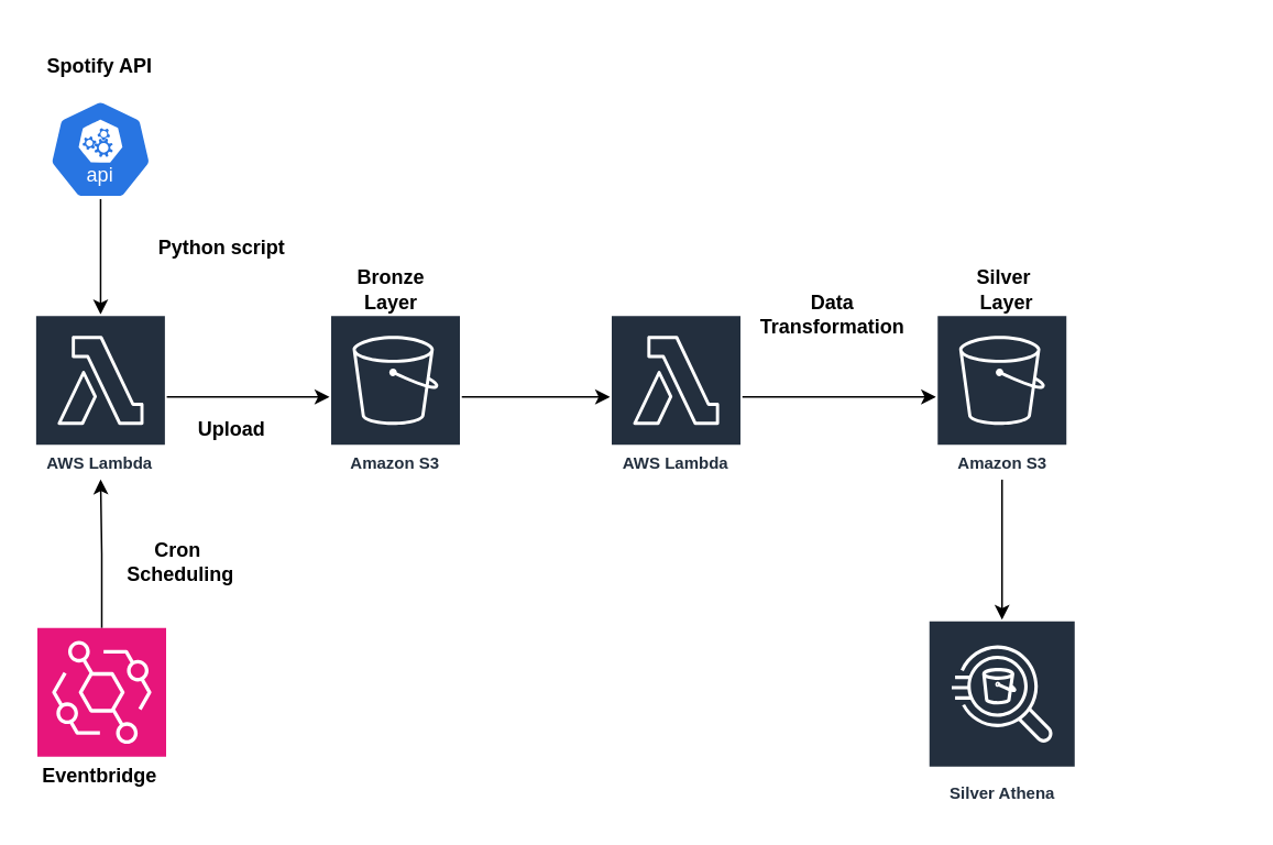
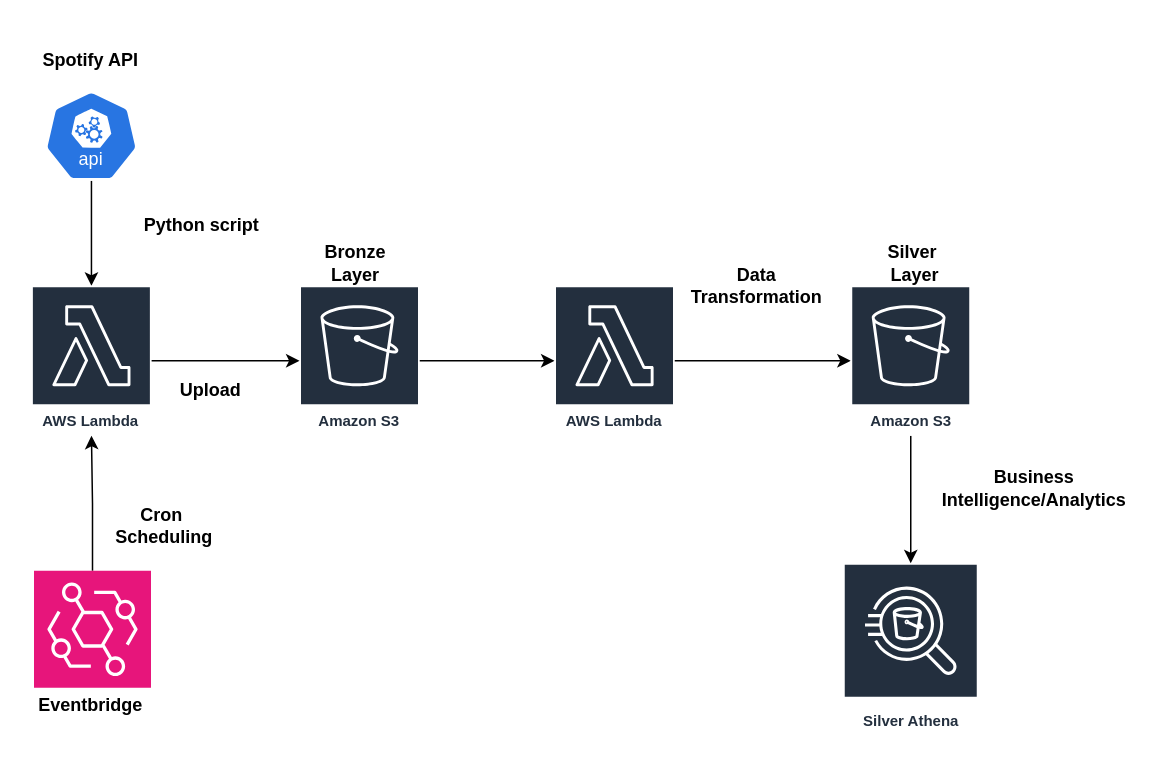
  <mxCell id="0" />
  <mxCell id="1" parent="0" />
  <mxCell id="2" style="edgeStyle=orthogonalEdgeStyle;rounded=0;orthogonalLoop=1;jettySize=auto;html=1;" edge="1" parent="1" source="3" target="18"><mxGeometry relative="1" as="geometry" /></mxCell>
  <mxCell id="3" value="Amazon S3" style="sketch=0;outlineConnect=0;fontColor=#232F3E;gradientColor=none;strokeColor=#ffffff;fillColor=#232F3E;dashed=0;verticalLabelPosition=middle;verticalAlign=bottom;align=center;html=1;whiteSpace=wrap;fontSize=10;fontStyle=1;spacing=3;shape=mxgraph.aws4.productIcon;prIcon=mxgraph.aws4.s3;" parent="1" vertex="1"><mxGeometry x="199" y="190" width="80" height="100" as="geometry" /></mxCell>
  <mxCell id="4" style="edgeStyle=orthogonalEdgeStyle;rounded=0;orthogonalLoop=1;jettySize=auto;html=1;" parent="1" source="5" target="7" edge="1"><mxGeometry relative="1" as="geometry" /></mxCell>
  <mxCell id="5" value="" style="aspect=fixed;sketch=0;html=1;dashed=0;whitespace=wrap;verticalLabelPosition=bottom;verticalAlign=top;fillColor=#2875E2;strokeColor=#ffffff;points=[[0.005,0.63,0],[0.1,0.2,0],[0.9,0.2,0],[0.5,0,0],[0.995,0.63,0],[0.72,0.99,0],[0.5,1,0],[0.28,0.99,0]];shape=mxgraph.kubernetes.icon2;kubernetesLabel=1;prIcon=api" parent="1" vertex="1"><mxGeometry x="29" y="60" width="62.5" height="60" as="geometry" /></mxCell>
  <mxCell id="6" style="edgeStyle=orthogonalEdgeStyle;rounded=0;orthogonalLoop=1;jettySize=auto;html=1;" parent="1" source="7" target="3" edge="1"><mxGeometry relative="1" as="geometry" /></mxCell>
  <mxCell id="7" value="AWS Lambda" style="sketch=0;outlineConnect=0;fontColor=#232F3E;gradientColor=none;strokeColor=#ffffff;fillColor=#232F3E;dashed=0;verticalLabelPosition=middle;verticalAlign=bottom;align=center;html=1;whiteSpace=wrap;fontSize=10;fontStyle=1;spacing=3;shape=mxgraph.aws4.productIcon;prIcon=mxgraph.aws4.lambda;" parent="1" vertex="1"><mxGeometry x="20.25" y="190" width="80" height="100" as="geometry" /></mxCell>
  <mxCell id="8" value="&lt;font style=&quot;font-size: 12px;&quot;&gt;&lt;b style=&quot;&quot;&gt;Python script&lt;/b&gt;&lt;/font&gt;" style="text;html=1;align=center;verticalAlign=middle;whiteSpace=wrap;rounded=0;" parent="1" vertex="1"><mxGeometry x="94" y="130" width="80" height="40" as="geometry" /></mxCell>
  <mxCell id="9" value="&lt;font style=&quot;font-size: 12px;&quot;&gt;&lt;b style=&quot;&quot;&gt;Upload&lt;/b&gt;&lt;/font&gt;" style="text;html=1;align=center;verticalAlign=middle;whiteSpace=wrap;rounded=0;" parent="1" vertex="1"><mxGeometry x="100.25" y="240" width="80" height="40" as="geometry" /></mxCell>
+ <mxCell id="10" value="&lt;font style=&quot;font-size: 12px;&quot;&gt;&lt;b style=&quot;&quot;&gt;Business Intelligence/Analytics&lt;/b&gt;&lt;/font&gt;" style="text;html=1;align=center;verticalAlign=middle;whiteSpace=wrap;rounded=0;" parent="1" vertex="1"><mxGeometry x="629" y="300" width="120" height="50" as="geometry" /></mxCell>
  <mxCell id="11" value="Silver Athena" style="sketch=0;outlineConnect=0;fontColor=#232F3E;gradientColor=none;strokeColor=#ffffff;fillColor=#232F3E;dashed=0;verticalLabelPosition=middle;verticalAlign=bottom;align=center;html=1;whiteSpace=wrap;fontSize=10;fontStyle=1;spacing=3;shape=mxgraph.aws4.productIcon;prIcon=mxgraph.aws4.athena;" parent="1" vertex="1"><mxGeometry x="561.5" y="375" width="90" height="115" as="geometry" /></mxCell>
  <mxCell id="12" style="edgeStyle=orthogonalEdgeStyle;rounded=0;orthogonalLoop=1;jettySize=auto;html=1;" parent="1" source="13" target="7" edge="1"><mxGeometry relative="1" as="geometry" /></mxCell>
  <mxCell id="13" value="" style="sketch=0;points=[[0,0,0],[0.25,0,0],[0.5,0,0],[0.75,0,0],[1,0,0],[0,1,0],[0.25,1,0],[0.5,1,0],[0.75,1,0],[1,1,0],[0,0.25,0],[0,0.5,0],[0,0.75,0],[1,0.25,0],[1,0.5,0],[1,0.75,0]];outlineConnect=0;fontColor=#232F3E;fillColor=#E7157B;strokeColor=#ffffff;dashed=0;verticalLabelPosition=bottom;verticalAlign=top;align=center;html=1;fontSize=12;fontStyle=0;aspect=fixed;shape=mxgraph.aws4.resourceIcon;resIcon=mxgraph.aws4.eventbridge;" parent="1" vertex="1"><mxGeometry x="22" y="380" width="78" height="78" as="geometry" /></mxCell>
  <mxCell id="14" value="&lt;font style=&quot;font-size: 12px;&quot;&gt;&lt;b style=&quot;&quot;&gt;Eventbridge&lt;/b&gt;&lt;/font&gt;" style="text;html=1;align=center;verticalAlign=middle;whiteSpace=wrap;rounded=0;" parent="1" vertex="1"><mxGeometry x="20" y="450" width="80" height="40" as="geometry" /></mxCell>
- <mxCell id="15" value="&lt;font style=&quot;font-size: 12px;&quot;&gt;&lt;b style=&quot;&quot;&gt;Cron&amp;nbsp;&lt;br&gt;Scheduling&lt;/b&gt;&lt;/font&gt;" style="text;html=1;align=center;verticalAlign=middle;whiteSpace=wrap;rounded=0;" parent="1" vertex="1"><mxGeometry x="69" y="320" width="80" height="40" as="geometry" /></mxCell>
+ <mxCell id="15" value="&lt;font style=&quot;font-size: 12px;&quot;&gt;&lt;b style=&quot;&quot;&gt;Cron&amp;nbsp;&lt;br&gt;Scheduling&lt;/b&gt;&lt;/font&gt;" style="text;html=1;align=center;verticalAlign=middle;whiteSpace=wrap;rounded=0;" parent="1" vertex="1"><mxGeometry x="69" y="330" width="80" height="40" as="geometry" /></mxCell>
  <mxCell id="16" value="&lt;font style=&quot;font-size: 12px;&quot;&gt;&lt;b style=&quot;&quot;&gt;Spotify API&lt;/b&gt;&lt;/font&gt;" style="text;html=1;align=center;verticalAlign=middle;whiteSpace=wrap;rounded=0;" parent="1" vertex="1"><mxGeometry x="20" y="20" width="80" height="40" as="geometry" /></mxCell>
  <mxCell id="17" style="edgeStyle=orthogonalEdgeStyle;rounded=0;orthogonalLoop=1;jettySize=auto;html=1;" edge="1" parent="1" source="18" target="20"><mxGeometry relative="1" as="geometry"><mxPoint x="529" y="240" as="targetPoint" /></mxGeometry></mxCell>
  <mxCell id="18" value="AWS Lambda" style="sketch=0;outlineConnect=0;fontColor=#232F3E;gradientColor=none;strokeColor=#ffffff;fillColor=#232F3E;dashed=0;verticalLabelPosition=middle;verticalAlign=bottom;align=center;html=1;whiteSpace=wrap;fontSize=10;fontStyle=1;spacing=3;shape=mxgraph.aws4.productIcon;prIcon=mxgraph.aws4.lambda;" vertex="1" parent="1"><mxGeometry x="369" y="190" width="80" height="100" as="geometry" /></mxCell>
  <mxCell id="19" style="edgeStyle=orthogonalEdgeStyle;rounded=0;orthogonalLoop=1;jettySize=auto;html=1;" edge="1" parent="1" source="20" target="11"><mxGeometry relative="1" as="geometry" /></mxCell>
  <mxCell id="20" value="Amazon S3" style="sketch=0;outlineConnect=0;fontColor=#232F3E;gradientColor=none;strokeColor=#ffffff;fillColor=#232F3E;dashed=0;verticalLabelPosition=middle;verticalAlign=bottom;align=center;html=1;whiteSpace=wrap;fontSize=10;fontStyle=1;spacing=3;shape=mxgraph.aws4.productIcon;prIcon=mxgraph.aws4.s3;" vertex="1" parent="1"><mxGeometry x="566.5" y="190" width="80" height="100" as="geometry" /></mxCell>
  <mxCell id="21" value="&lt;b&gt;Bronze Layer&lt;/b&gt;" style="text;html=1;align=center;verticalAlign=middle;whiteSpace=wrap;rounded=0;" vertex="1" parent="1"><mxGeometry x="199" y="160" width="75" height="30" as="geometry" /></mxCell>
  <mxCell id="22" value="&lt;b&gt;Silver&amp;nbsp;&lt;/b&gt;&lt;div&gt;&lt;b&gt;Layer&lt;/b&gt;&lt;/div&gt;" style="text;html=1;align=center;verticalAlign=middle;whiteSpace=wrap;rounded=0;" vertex="1" parent="1"><mxGeometry x="571.5" y="160" width="75" height="30" as="geometry" /></mxCell>
  <mxCell id="23" value="&lt;b&gt;Data Transformation&lt;/b&gt;" style="text;html=1;align=center;verticalAlign=middle;whiteSpace=wrap;rounded=0;" vertex="1" parent="1"><mxGeometry x="469" y="175" width="70" height="30" as="geometry" /></mxCell>
